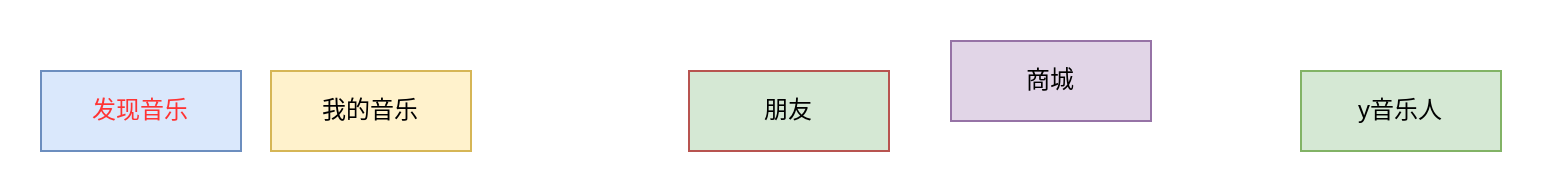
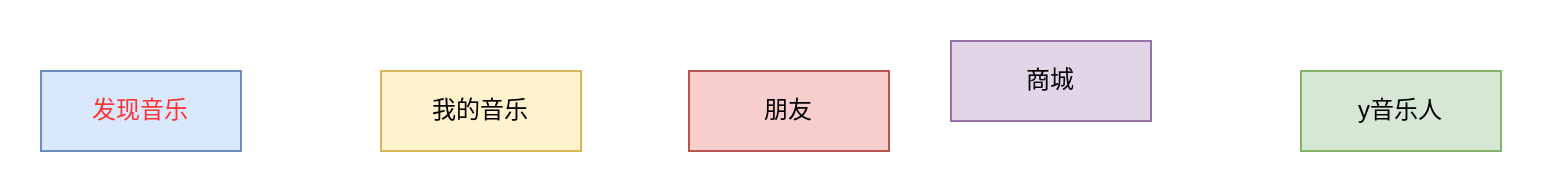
  <mxCell id="0" />
  <mxCell id="1" parent="0" />
  <mxCell id="2" value="&lt;font color=&quot;#ff3333&quot;&gt;发现音乐&lt;/font&gt;" style="rounded=0;whiteSpace=wrap;html=1;fillColor=#dae8fc;strokeColor=#6c8ebf;" vertex="1" parent="1"><mxGeometry x="20" y="35" width="100" height="40" as="geometry" /></mxCell>
- <mxCell id="3" value="我的音乐" style="rounded=0;whiteSpace=wrap;html=1;fillColor=#fff2cc;strokeColor=#d6b656;" vertex="1" parent="1"><mxGeometry x="135" y="35" width="100" height="40" as="geometry" /></mxCell>
- <mxCell id="4" value="朋友" style="rounded=0;whiteSpace=wrap;html=1;fillColor=#d5e8d4;strokeColor=#b85450;" vertex="1" parent="1"><mxGeometry x="344" y="35" width="100" height="40" as="geometry" /></mxCell>
+ <mxCell id="3" value="我的音乐" style="rounded=0;whiteSpace=wrap;html=1;fillColor=#fff2cc;strokeColor=#d6b656;" vertex="1" parent="1"><mxGeometry x="190" y="35" width="100" height="40" as="geometry" /></mxCell>
+ <mxCell id="4" value="朋友" style="rounded=0;whiteSpace=wrap;html=1;fillColor=#f8cecc;strokeColor=#b85450;" vertex="1" parent="1"><mxGeometry x="344" y="35" width="100" height="40" as="geometry" /></mxCell>
  <mxCell id="5" value="商城" style="rounded=0;whiteSpace=wrap;html=1;fillColor=#e1d5e7;strokeColor=#9673a6;" vertex="1" parent="1"><mxGeometry x="475" y="20" width="100" height="40" as="geometry" /></mxCell>
  <mxCell id="6" value="y音乐人" style="rounded=0;whiteSpace=wrap;html=1;fillColor=#d5e8d4;strokeColor=#82b366;" vertex="1" parent="1"><mxGeometry x="650" y="35" width="100" height="40" as="geometry" /></mxCell>
